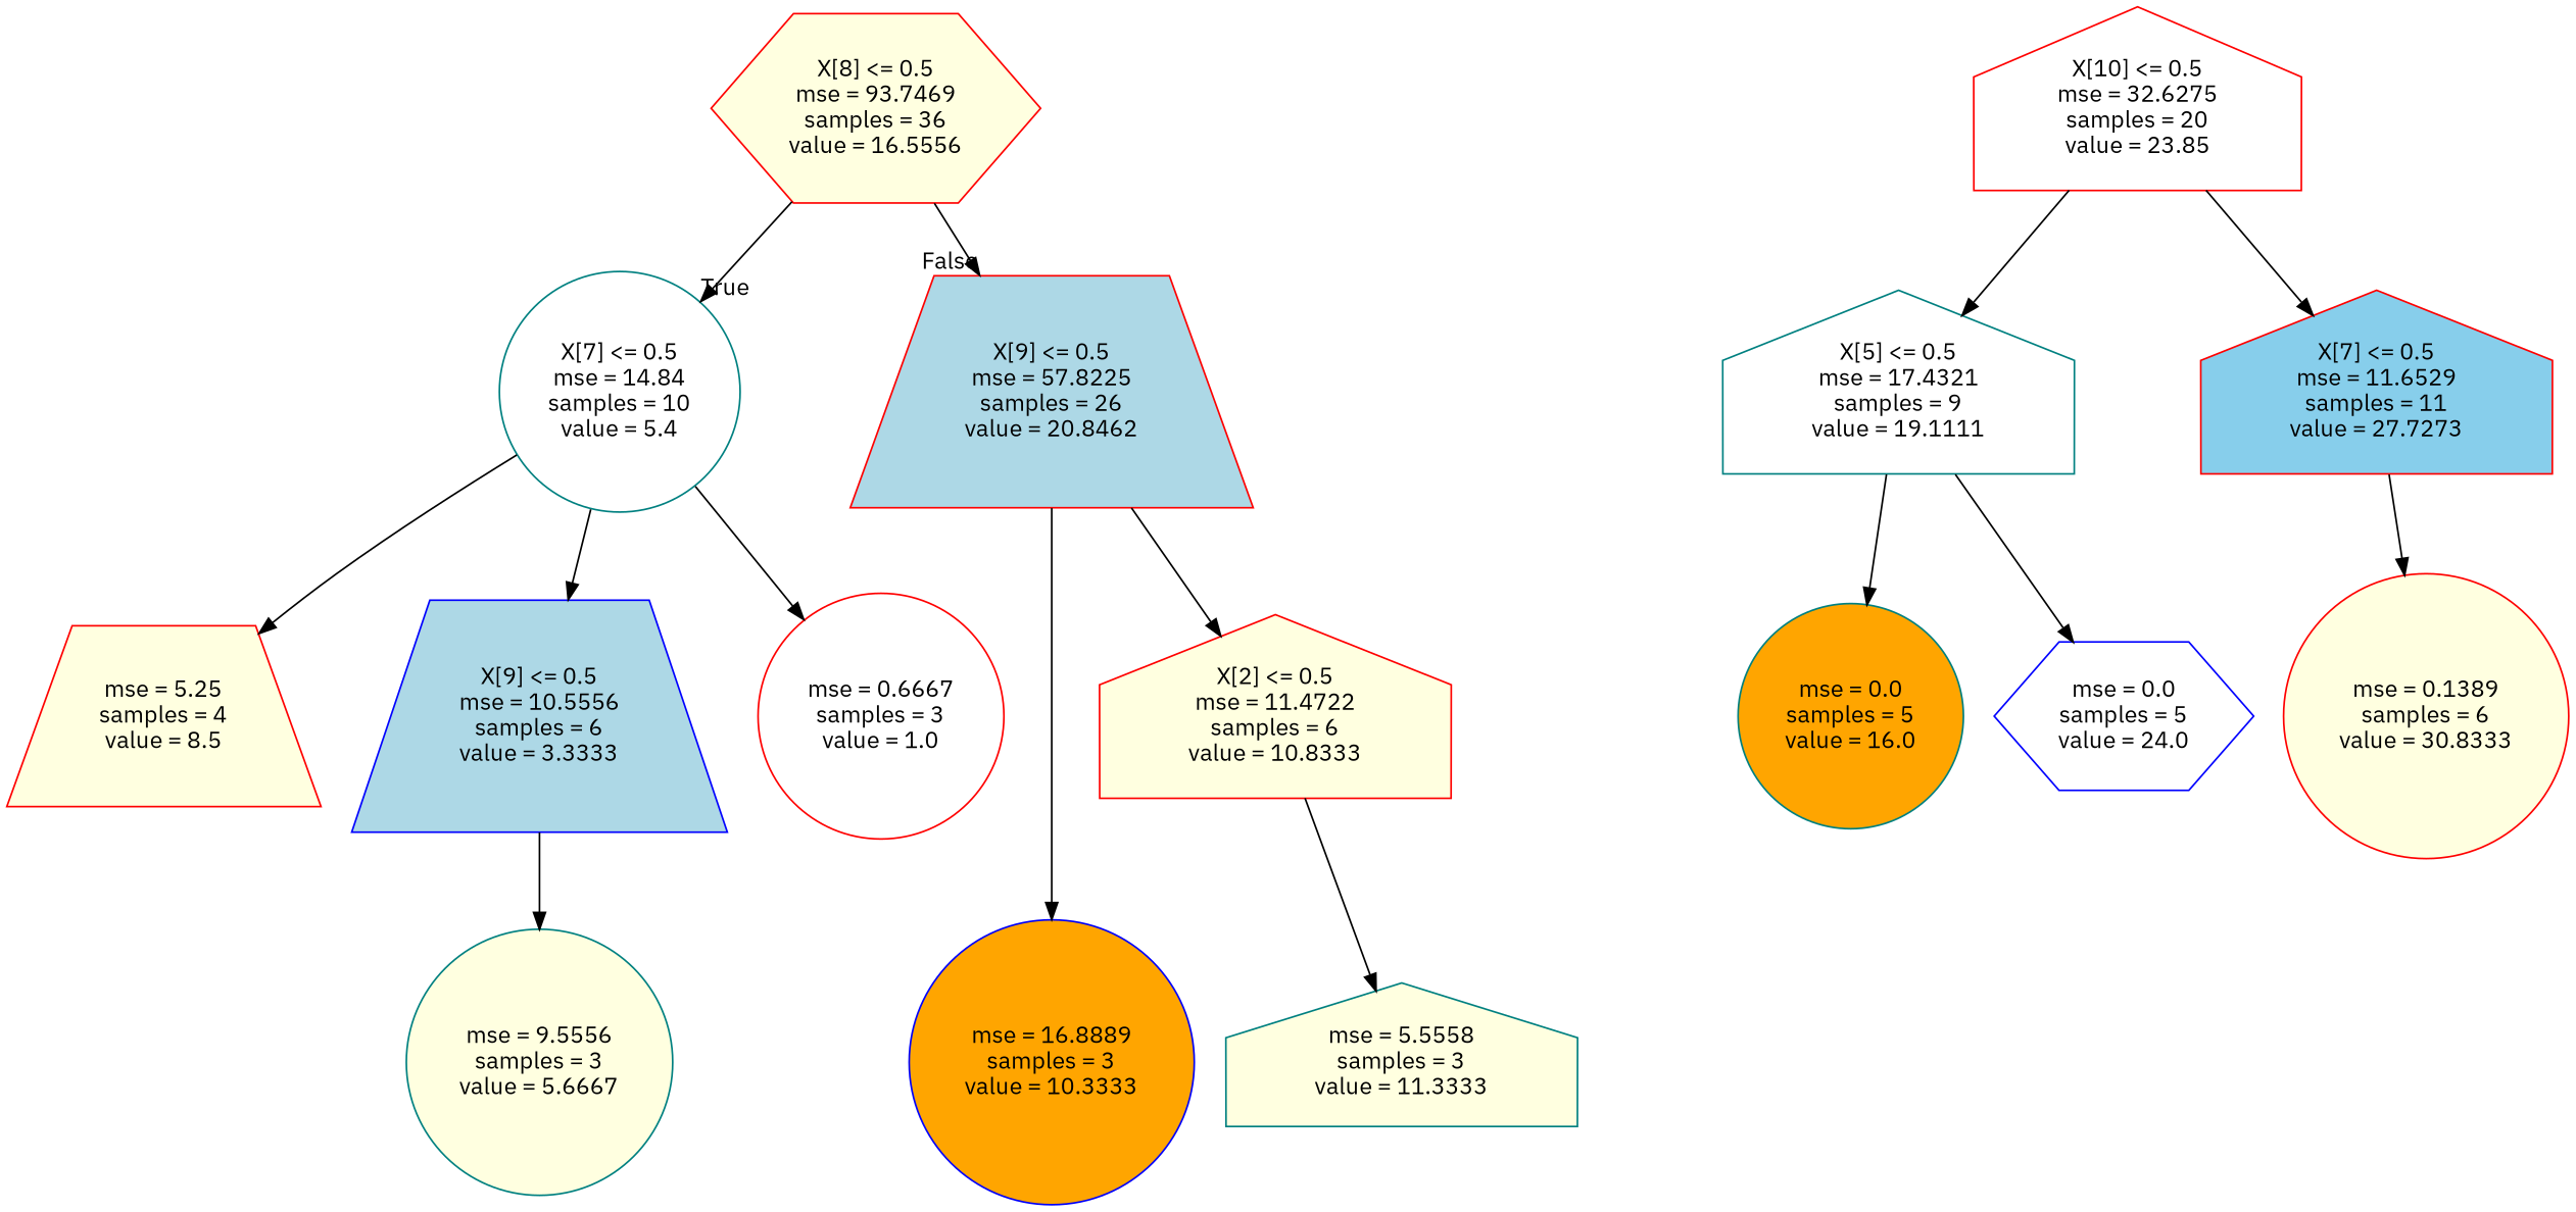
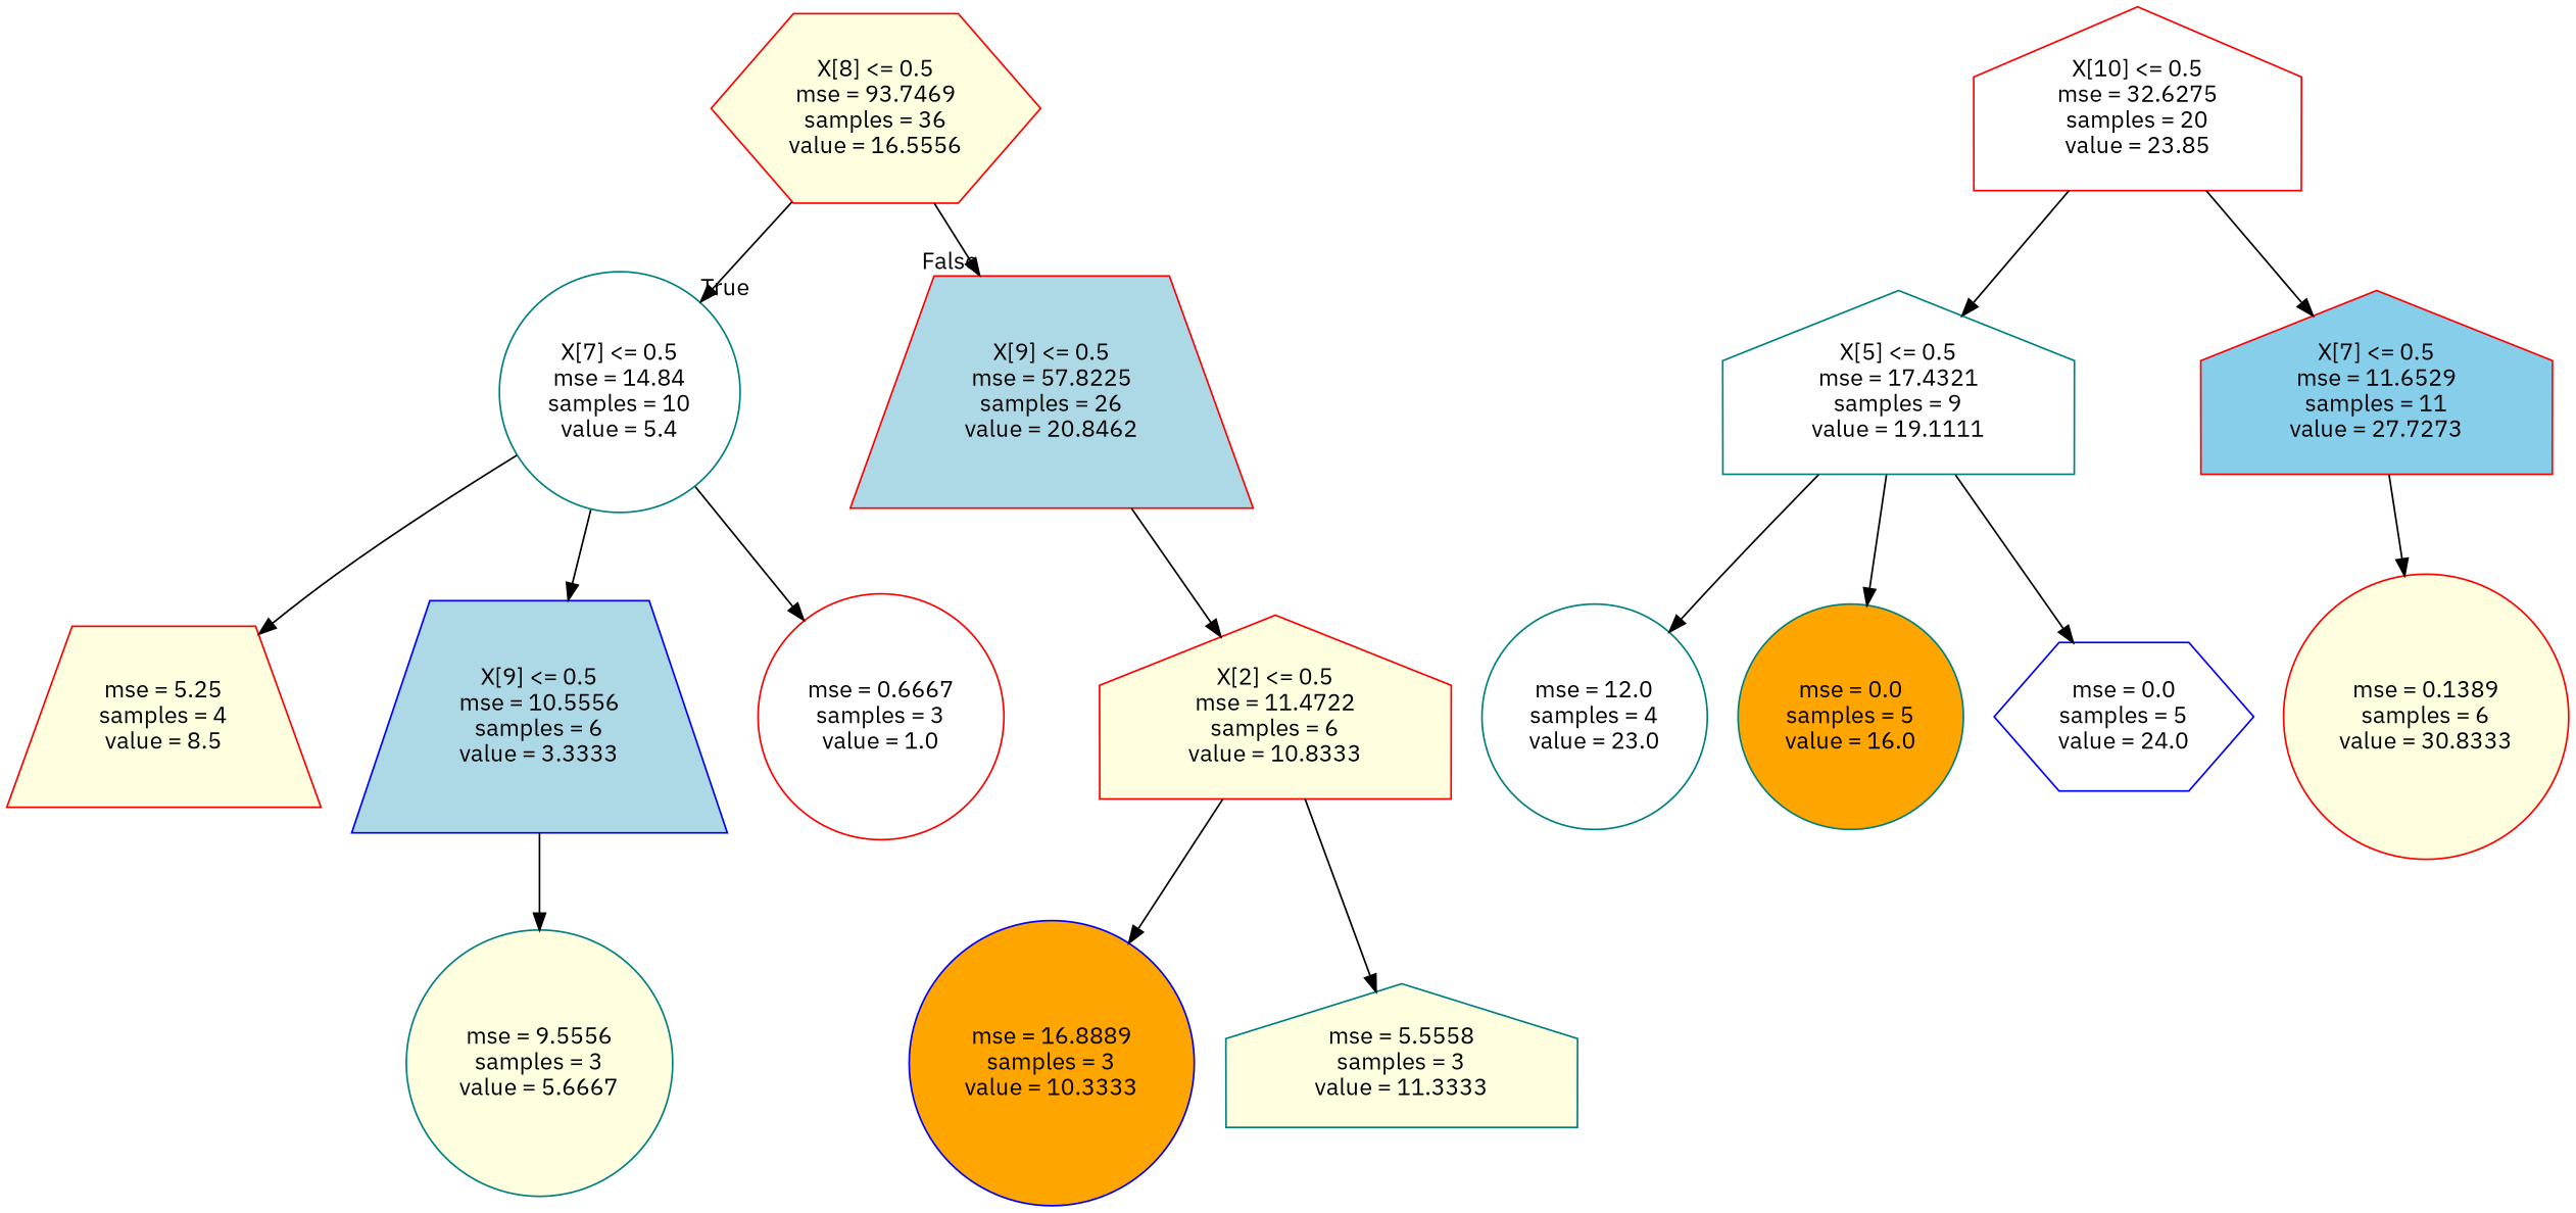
  digraph {
    fontname="IBM Plex Sans"
    node [color=red fillcolor=lightyellow fontname="IBM Plex Sans" shape=circle style=filled]
    edge [fontname="IBM Plex Sans"]
    n1 [label="X[8] <= 0.5\nmse = 93.7469\nsamples = 36\nvalue = 16.5556" shape=hexagon]
    n2 [color=teal fillcolor=white label="X[7] <= 0.5\nmse = 14.84\nsamples = 10\nvalue = 5.4"]
    n3 [fillcolor=lightblue label="X[9] <= 0.5\nmse = 57.8225\nsamples = 26\nvalue = 20.8462" shape=trapezium]
    n4 [label="mse = 5.25\nsamples = 4\nvalue = 8.5" shape=trapezium]
    n5 [color=blue fillcolor=lightblue label="X[9] <= 0.5\nmse = 10.5556\nsamples = 6\nvalue = 3.3333" shape=trapezium]
    n6 [fillcolor=white label="mse = 0.6667\nsamples = 3\nvalue = 1.0"]
    n7 [label="X[2] <= 0.5\nmse = 11.4722\nsamples = 6\nvalue = 10.8333" shape=house]
    n8 [color=teal label="mse = 9.5556\nsamples = 3\nvalue = 5.6667"]
    n9 [color=blue fillcolor=orange label="mse = 16.8889\nsamples = 3\nvalue = 10.3333"]
    n10 [color=teal label="mse = 5.5558\nsamples = 3\nvalue = 11.3333" shape=house]
    n11 [fillcolor=white label="X[10] <= 0.5\nmse = 32.6275\nsamples = 20\nvalue = 23.85" shape=house]
    n12 [color=teal fillcolor=white label="X[5] <= 0.5\nmse = 17.4321\nsamples = 9\nvalue = 19.1111" shape=house]
    n13 [fillcolor=skyblue label="X[7] <= 0.5\nmse = 11.6529\nsamples = 11\nvalue = 27.7273" shape=house]
+   n14 [color=teal fillcolor=white label="mse = 12.0\nsamples = 4\nvalue = 23.0"]
    n15 [color=teal fillcolor=orange label="mse = 0.0\nsamples = 5\nvalue = 16.0"]
    n16 [color=blue fillcolor=white label="mse = 0.0\nsamples = 5\nvalue = 24.0" shape=hexagon]
    n17 [label="mse = 0.1389\nsamples = 6\nvalue = 30.8333"]
    n1 -> n2 [headlabel=True labelangle=45 labeldistance=2.5]
    n1 -> n3 [headlabel=False labelangle=-45 labeldistance=2.5]
    n2 -> n4
    n2 -> n5
    n2 -> n6
    n3 -> n7
    n5 -> n8
-   n3 -> n9
+   n7 -> n9
    n7 -> n10
    n11 -> n12
    n11 -> n13
+   n12 -> n14
    n12 -> n15
    n12 -> n16
    n13 -> n17
  }
